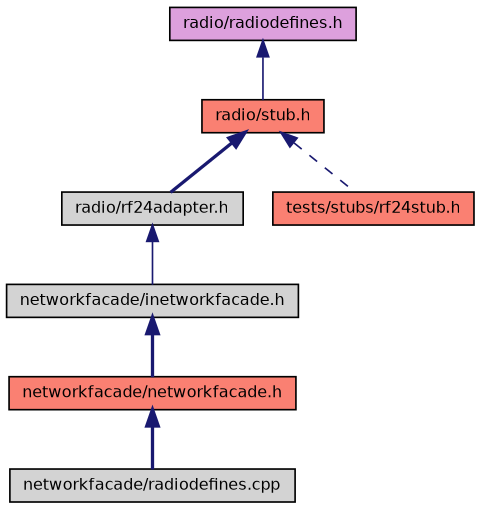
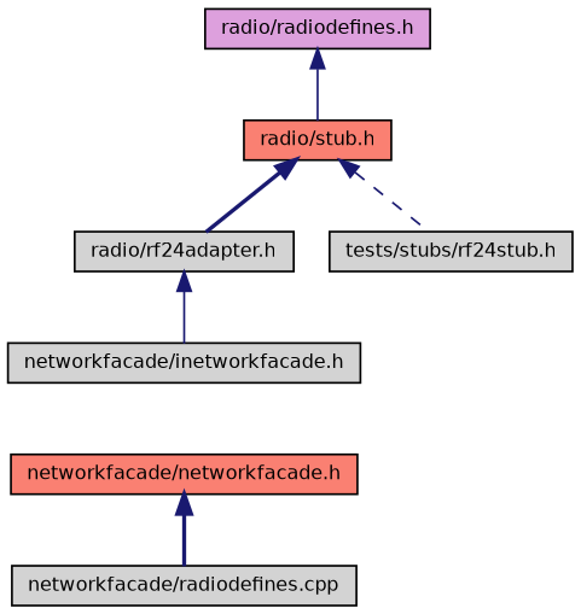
  digraph {
    node [color=black fillcolor=lightgrey fontname=Helvetica fontsize=10 shape=record style=filled]
    edge [color=midnightblue dir=back fontname=Helvetica fontsize=10 labelfontname=Helvetica labelfontsize=10 style=bold]
    n1 [fillcolor=plum fontcolor=black height=0.2 label="radio/radiodefines.h" width=0.4]
    n2 [fillcolor=salmon height=0.2 label="radio/stub.h" width=0.4]
    n3 [height=0.2 label="radio/rf24adapter.h" width=0.4]
-   n4 [fillcolor=salmon height=0.2 label="tests/stubs/rf24stub.h" width=0.4]
+   n4 [height=0.2 label="tests/stubs/rf24stub.h" width=0.4]
    n5 [height=0.2 label="networkfacade/inetworkfacade.h" width=0.4]
    n6 [fillcolor=salmon height=0.2 label="networkfacade/networkfacade.h" width=0.4]
    n7 [height=0.2 label="networkfacade/radiodefines.cpp" width=0.4]
    n1 -> n2 [style=solid]
    n2 -> n3
    n2 -> n4 [style=dashed]
    n3 -> n5 [style=solid]
-   n5 -> n6
    n6 -> n7
  }
